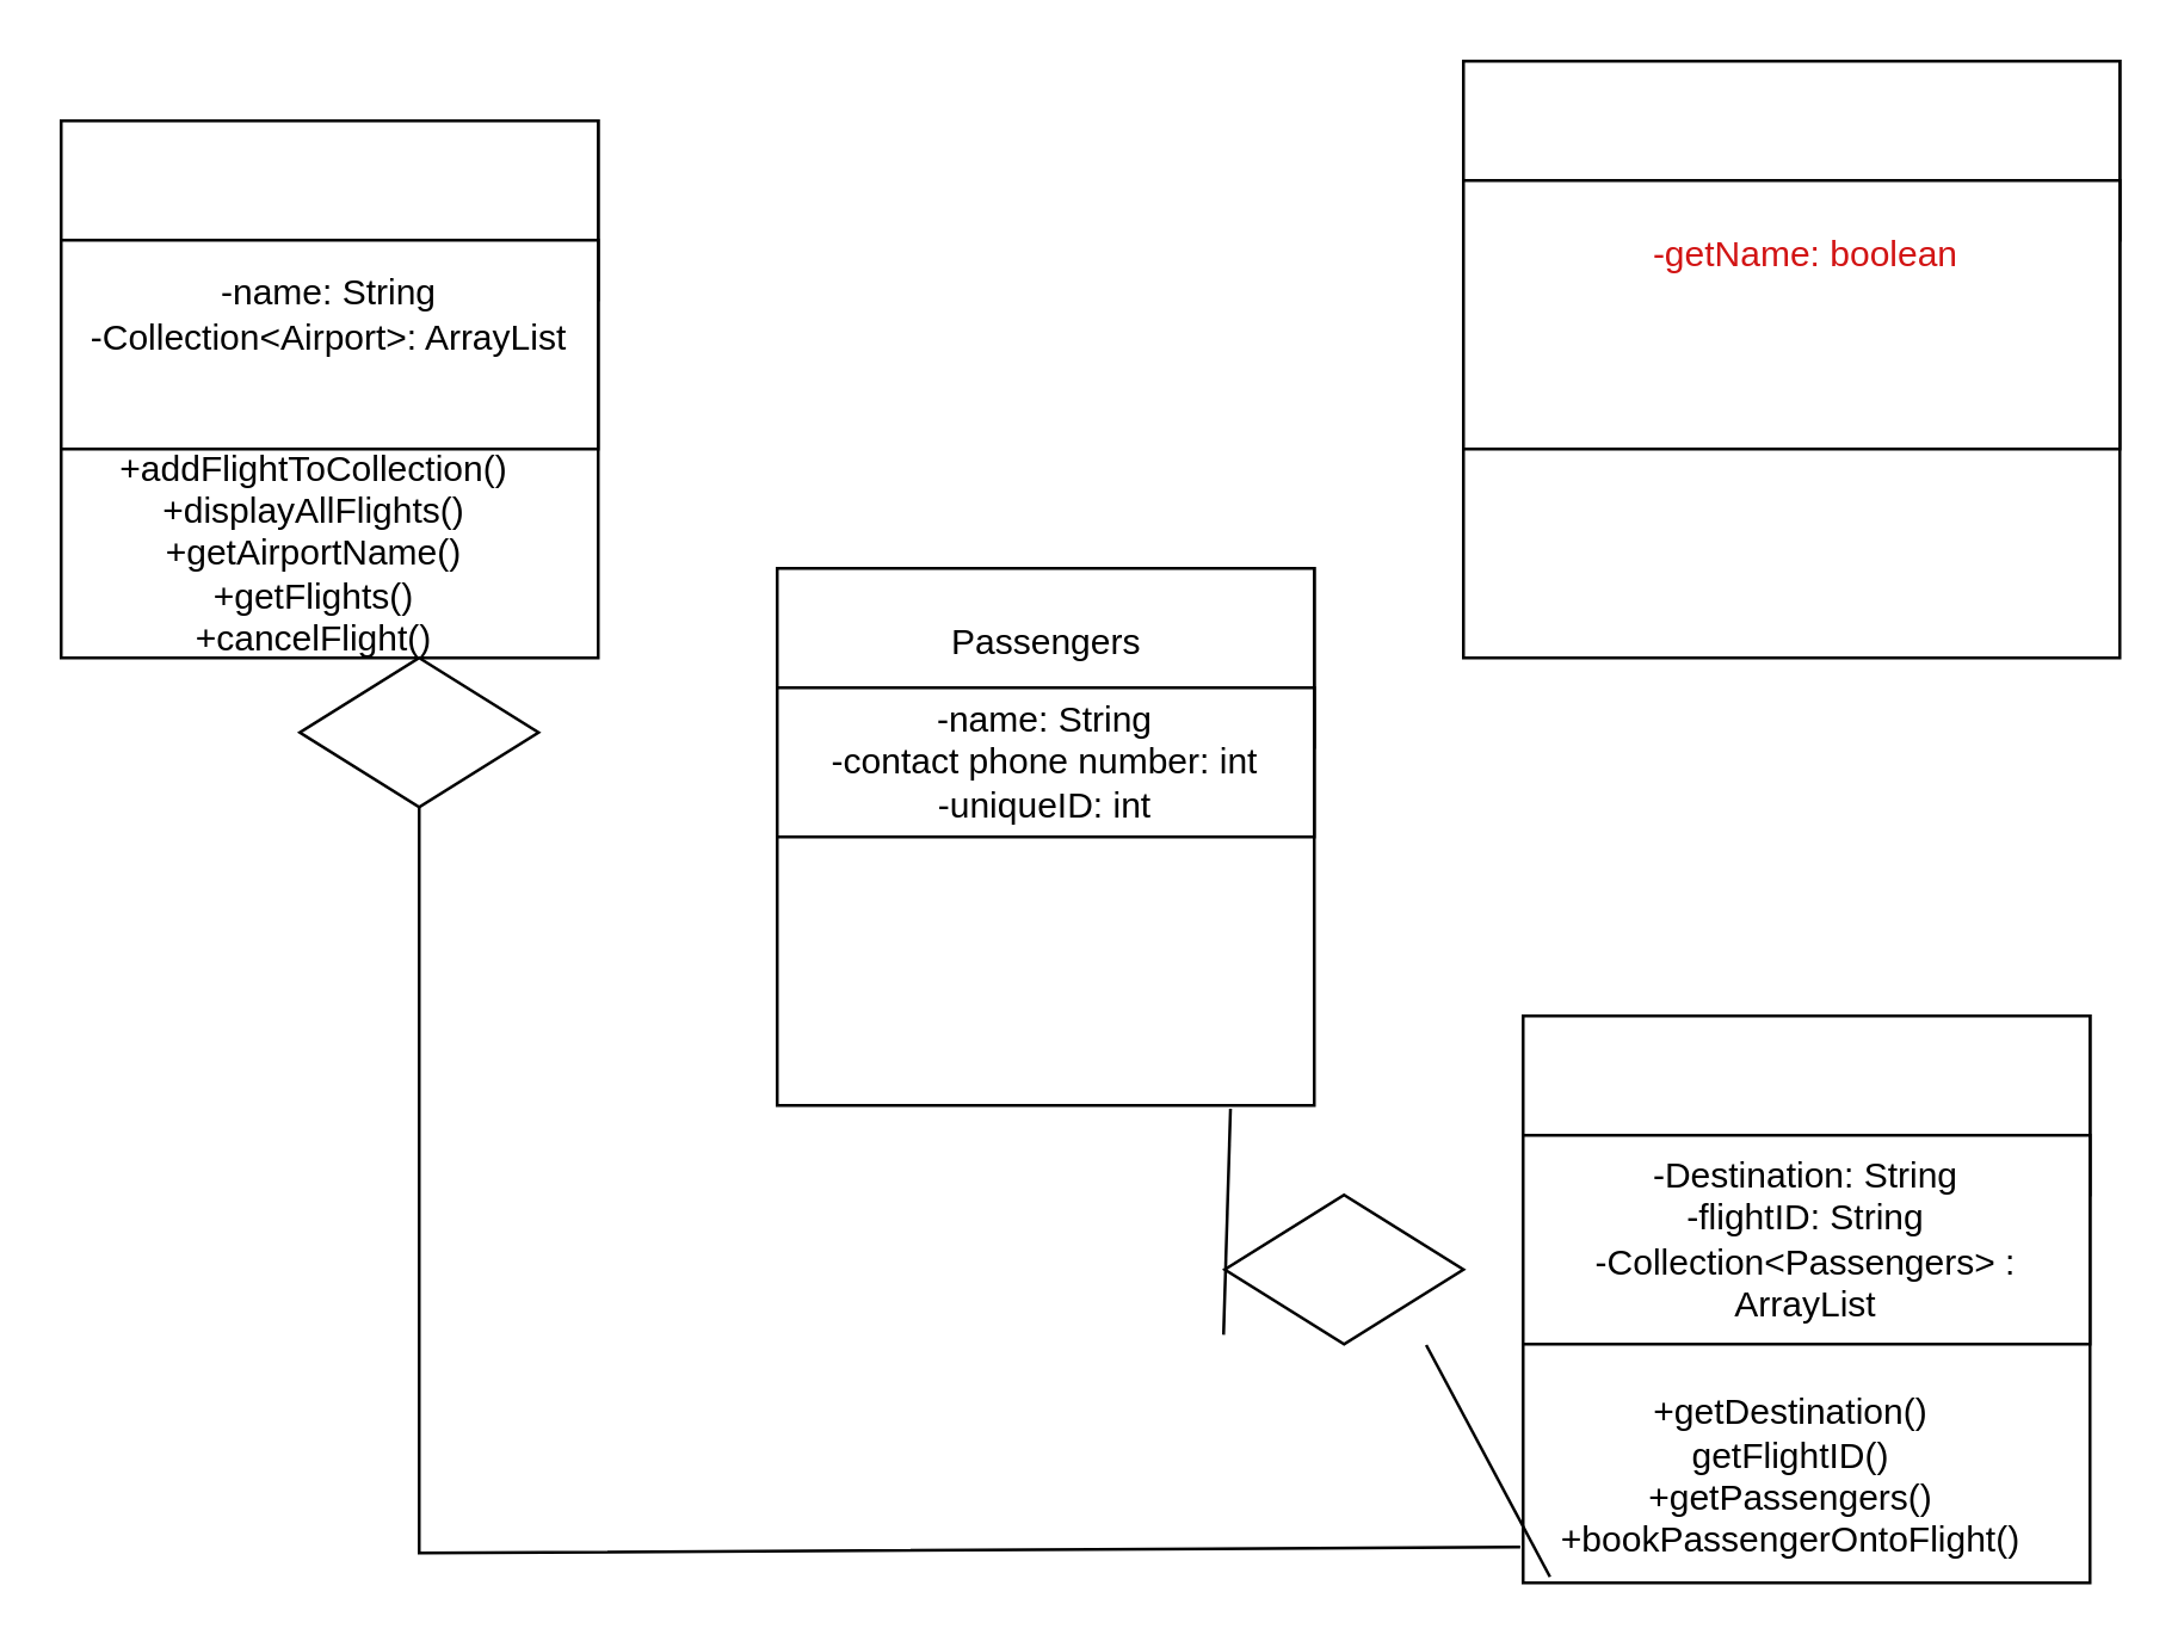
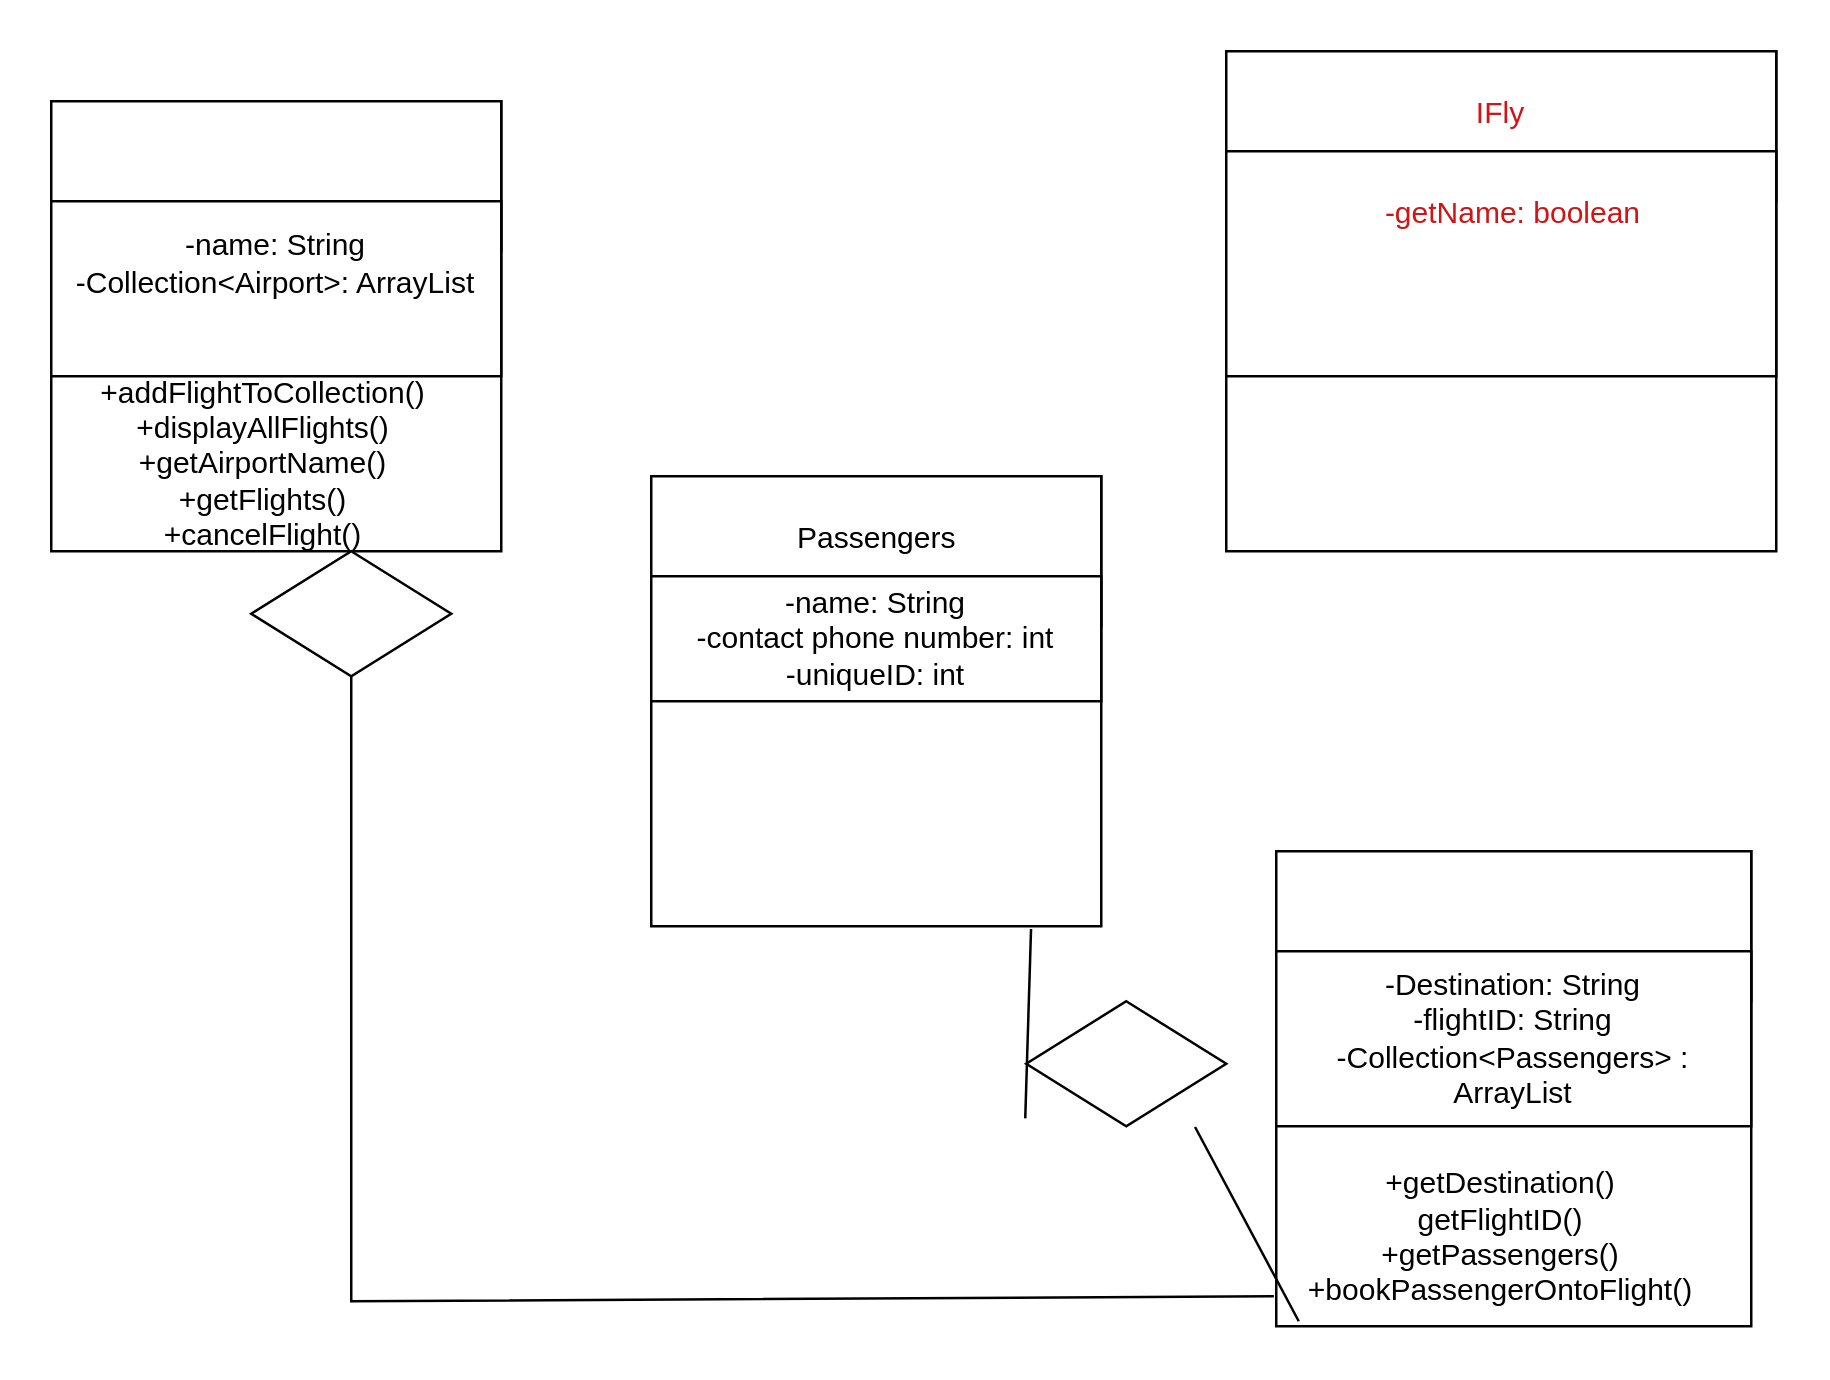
  <mxCell id="0" />
  <mxCell id="1" parent="0" />
  <mxCell id="2" value="" style="whiteSpace=wrap;html=1;aspect=fixed;" vertex="1" parent="1"><mxGeometry x="260" y="190" width="180" height="180" as="geometry" /></mxCell>
  <mxCell id="3" value="" style="rounded=0;whiteSpace=wrap;html=1;" vertex="1" parent="1"><mxGeometry x="260" y="190" width="180" height="60" as="geometry" /></mxCell>
  <mxCell id="4" value="" style="rounded=0;whiteSpace=wrap;html=1;" vertex="1" parent="1"><mxGeometry x="260" y="230" width="180" height="50" as="geometry" /></mxCell>
  <mxCell id="5" value="Passengers" style="text;html=1;align=center;verticalAlign=middle;resizable=0;points=[];autosize=1;strokeColor=none;fillColor=none;" vertex="1" parent="1"><mxGeometry x="310" y="200" width="80" height="30" as="geometry" /></mxCell>
  <mxCell id="6" value="-name: String&lt;br&gt;-contact phone number: int&lt;br&gt;-uniqueID: int" style="text;html=1;strokeColor=none;fillColor=none;align=center;verticalAlign=middle;whiteSpace=wrap;rounded=0;" vertex="1" parent="1"><mxGeometry x="260" y="240" width="180" height="30" as="geometry" /></mxCell>
  <mxCell id="7" style="edgeStyle=orthogonalEdgeStyle;rounded=0;orthogonalLoop=1;jettySize=auto;html=1;exitX=0.5;exitY=1;exitDx=0;exitDy=0;" edge="1" parent="1" source="4" target="4"><mxGeometry relative="1" as="geometry" /></mxCell>
  <mxCell id="8" value="" style="whiteSpace=wrap;html=1;aspect=fixed;" vertex="1" parent="1"><mxGeometry x="510" y="340" width="190" height="190" as="geometry" /></mxCell>
  <mxCell id="9" value="" style="rounded=0;whiteSpace=wrap;html=1;" vertex="1" parent="1"><mxGeometry x="510" y="340" width="190" height="60" as="geometry" /></mxCell>
  <mxCell id="10" value="" style="rounded=0;whiteSpace=wrap;html=1;" vertex="1" parent="1"><mxGeometry x="510" y="380" width="190" height="70" as="geometry" /></mxCell>
  <mxCell id="11" value="-Destination: String&lt;br&gt;-flightID: String&lt;br&gt;-Collection&amp;lt;Passengers&amp;gt; : ArrayList" style="text;html=1;strokeColor=none;fillColor=none;align=center;verticalAlign=middle;whiteSpace=wrap;rounded=0;" vertex="1" parent="1"><mxGeometry x="510" y="400" width="190" height="30" as="geometry" /></mxCell>
  <mxCell id="12" style="edgeStyle=orthogonalEdgeStyle;rounded=0;orthogonalLoop=1;jettySize=auto;html=1;exitX=0.5;exitY=1;exitDx=0;exitDy=0;" edge="1" parent="1" source="10" target="10"><mxGeometry relative="1" as="geometry" /></mxCell>
  <mxCell id="13" value="" style="whiteSpace=wrap;html=1;aspect=fixed;" vertex="1" parent="1"><mxGeometry x="20" y="40" width="180" height="180" as="geometry" /></mxCell>
  <mxCell id="14" value="" style="rounded=0;whiteSpace=wrap;html=1;" vertex="1" parent="1"><mxGeometry x="20" y="40" width="180" height="60" as="geometry" /></mxCell>
  <mxCell id="15" value="" style="rounded=0;whiteSpace=wrap;html=1;" vertex="1" parent="1"><mxGeometry x="20" y="80" width="180" height="70" as="geometry" /></mxCell>
  <mxCell id="16" value="-name: String&lt;br&gt;-Collection&amp;lt;Airport&amp;gt;: ArrayList" style="text;html=1;strokeColor=none;fillColor=none;align=center;verticalAlign=middle;whiteSpace=wrap;rounded=0;" vertex="1" parent="1"><mxGeometry x="20" y="90" width="180" height="30" as="geometry" /></mxCell>
  <mxCell id="17" style="edgeStyle=orthogonalEdgeStyle;rounded=0;orthogonalLoop=1;jettySize=auto;html=1;exitX=0.5;exitY=1;exitDx=0;exitDy=0;" edge="1" parent="1" source="15" target="15"><mxGeometry relative="1" as="geometry" /></mxCell>
  <mxCell id="18" value="&lt;br&gt;&lt;br&gt;+getDestination()&lt;br&gt;getFlightID()&lt;br&gt;+getPassengers()&lt;br&gt;+bookPassengerOntoFlight()" style="text;html=1;strokeColor=none;fillColor=none;align=center;verticalAlign=middle;whiteSpace=wrap;rounded=0;" vertex="1" parent="1"><mxGeometry x="525" y="470" width="150" height="20" as="geometry" /></mxCell>
  <mxCell id="19" value="+addFlightToCollection()&lt;br&gt;+displayAllFlights()&lt;br&gt;+getAirportName()&lt;br&gt;+getFlights()&lt;br&gt;+cancelFlight()" style="text;html=1;strokeColor=none;fillColor=none;align=center;verticalAlign=middle;whiteSpace=wrap;rounded=0;" vertex="1" parent="1"><mxGeometry x="30" y="160" width="150" height="50" as="geometry" /></mxCell>
  <mxCell id="20" value="" style="rounded=0;whiteSpace=wrap;html=1;fontColor=#d21414;" vertex="1" parent="1"><mxGeometry x="490" y="20" width="220" height="200" as="geometry" /></mxCell>
  <mxCell id="21" value="" style="rounded=0;whiteSpace=wrap;html=1;fontColor=#d21414;" vertex="1" parent="1"><mxGeometry x="490" y="20" width="220" height="60" as="geometry" /></mxCell>
  <mxCell id="22" value="" style="rounded=0;whiteSpace=wrap;html=1;fontColor=#d21414;" vertex="1" parent="1"><mxGeometry x="490" y="60" width="220" height="90" as="geometry" /></mxCell>
+ <mxCell id="23" value="IFly" style="text;html=1;strokeColor=none;fillColor=none;align=center;verticalAlign=middle;whiteSpace=wrap;rounded=0;fontColor=#d21414;" vertex="1" parent="1"><mxGeometry x="570" y="30" width="60" height="30" as="geometry" /></mxCell>
  <mxCell id="24" value="-getName: boolean" style="text;html=1;strokeColor=none;fillColor=none;align=center;verticalAlign=middle;whiteSpace=wrap;rounded=0;fontColor=#d21414;" vertex="1" parent="1"><mxGeometry x="545" y="70" width="120" height="30" as="geometry" /></mxCell>
  <mxCell id="25" value="" style="rhombus;whiteSpace=wrap;html=1;" vertex="1" parent="1"><mxGeometry x="100" y="220" width="80" height="50" as="geometry" /></mxCell>
  <mxCell id="26" value="" style="endArrow=none;html=1;rounded=0;exitX=-0.005;exitY=0.937;exitDx=0;exitDy=0;exitPerimeter=0;" edge="1" parent="1" source="8"><mxGeometry width="50" height="50" relative="1" as="geometry"><mxPoint x="90" y="320" as="sourcePoint" /><mxPoint x="140" y="270" as="targetPoint" /><Array as="points"><mxPoint x="140" y="520" /></Array></mxGeometry></mxCell>
  <mxCell id="27" value="" style="endArrow=none;html=1;rounded=0;exitX=-0.005;exitY=0.937;exitDx=0;exitDy=0;exitPerimeter=0;entryX=0.844;entryY=1.006;entryDx=0;entryDy=0;entryPerimeter=0;" edge="1" parent="1" source="29" target="2"><mxGeometry width="50" height="50" relative="1" as="geometry"><mxPoint x="519" y="528" as="sourcePoint" /><mxPoint x="150" y="280" as="targetPoint" /><Array as="points" /></mxGeometry></mxCell>
  <mxCell id="28" value="" style="endArrow=none;html=1;rounded=0;exitX=-0.005;exitY=0.937;exitDx=0;exitDy=0;exitPerimeter=0;entryX=0.844;entryY=1.006;entryDx=0;entryDy=0;entryPerimeter=0;" edge="1" parent="1" target="29"><mxGeometry width="50" height="50" relative="1" as="geometry"><mxPoint x="519" y="528" as="sourcePoint" /><mxPoint x="412" y="371" as="targetPoint" /><Array as="points" /></mxGeometry></mxCell>
  <mxCell id="29" value="" style="rhombus;whiteSpace=wrap;html=1;" vertex="1" parent="1"><mxGeometry x="410" y="400" width="80" height="50" as="geometry" /></mxCell>
